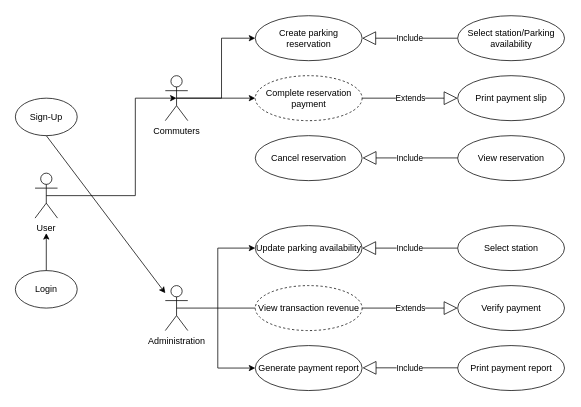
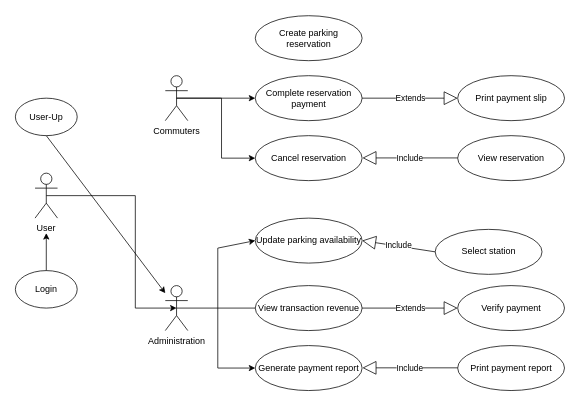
  <mxCell id="0" />
  <mxCell id="1" parent="0" />
  <mxCell id="2" value="User" style="shape=umlActor;verticalLabelPosition=bottom;verticalAlign=top;html=1;outlineConnect=0;" parent="1" vertex="1"><mxGeometry x="46.25" y="230" width="30" height="60" as="geometry" /></mxCell>
  <mxCell id="3" value="Login" style="ellipse;whiteSpace=wrap;html=1;" parent="1" vertex="1"><mxGeometry x="20" y="360" width="82.5" height="50" as="geometry" /></mxCell>
- <mxCell id="4" value="Sign-Up" style="ellipse;whiteSpace=wrap;html=1;" parent="1" vertex="1"><mxGeometry x="20" y="130" width="82.5" height="50" as="geometry" /></mxCell>
+ <mxCell id="4" value="User-Up" style="ellipse;whiteSpace=wrap;html=1;" parent="1" vertex="1"><mxGeometry x="20" y="130" width="82.5" height="50" as="geometry" /></mxCell>
  <mxCell id="5" value="" style="endArrow=classic;html=1;rounded=0;exitX=0.5;exitY=0;exitDx=0;exitDy=0;" parent="1" source="3" edge="1"><mxGeometry width="50" height="50" relative="1" as="geometry"><mxPoint x="61.25" y="350" as="sourcePoint" /><mxPoint x="61.25" y="310" as="targetPoint" /></mxGeometry></mxCell>
  <mxCell id="6" value="" style="endArrow=classic;html=1;rounded=0;exitX=0.5;exitY=1;exitDx=0;exitDy=0;" parent="1" source="4" target="12" edge="1"><mxGeometry width="50" height="50" relative="1" as="geometry"><mxPoint x="96.25" y="260" as="sourcePoint" /><mxPoint x="96.25" y="210" as="targetPoint" /></mxGeometry></mxCell>
- <mxCell id="7" style="edgeStyle=orthogonalEdgeStyle;rounded=0;orthogonalLoop=1;jettySize=auto;html=1;exitX=0.5;exitY=0.5;exitDx=0;exitDy=0;exitPerimeter=0;entryX=0;entryY=0.5;entryDx=0;entryDy=0;" parent="1" source="10" target="16" edge="1"><mxGeometry relative="1" as="geometry" /></mxCell>
  <mxCell id="8" style="edgeStyle=orthogonalEdgeStyle;rounded=0;orthogonalLoop=1;jettySize=auto;html=1;exitX=0.5;exitY=0.5;exitDx=0;exitDy=0;exitPerimeter=0;entryX=0;entryY=0.5;entryDx=0;entryDy=0;" parent="1" source="10" target="15" edge="1"><mxGeometry relative="1" as="geometry" /></mxCell>
+ <mxCell id="9" style="edgeStyle=orthogonalEdgeStyle;rounded=0;orthogonalLoop=1;jettySize=auto;html=1;exitX=0.5;exitY=0.5;exitDx=0;exitDy=0;exitPerimeter=0;entryX=0;entryY=0.5;entryDx=0;entryDy=0;" parent="1" source="10" target="14" edge="1"><mxGeometry relative="1" as="geometry" /></mxCell>
  <mxCell id="10" value="Commuters" style="shape=umlActor;verticalLabelPosition=bottom;verticalAlign=top;html=1;outlineConnect=0;" parent="1" vertex="1"><mxGeometry x="220" y="100" width="30" height="60" as="geometry" /></mxCell>
- <mxCell id="11" style="edgeStyle=orthogonalEdgeStyle;rounded=0;orthogonalLoop=1;jettySize=auto;html=1;exitX=0.5;exitY=0.5;exitDx=0;exitDy=0;exitPerimeter=0;startArrow=classic;startFill=1;endArrow=none;endFill=0;entryX=0.5;entryY=0.5;entryDx=0;entryDy=0;entryPerimeter=0;" parent="1" source="10" target="2" edge="1"><mxGeometry relative="1" as="geometry"><mxPoint x="90" y="260" as="targetPoint" /><Array as="points"><mxPoint x="180" y="130" /><mxPoint x="180" y="260" /></Array></mxGeometry></mxCell>
  <mxCell id="12" value="Administration" style="shape=umlActor;verticalLabelPosition=bottom;verticalAlign=top;html=1;outlineConnect=0;" parent="1" vertex="1"><mxGeometry x="220" y="380" width="30" height="60" as="geometry" /></mxCell>
+ <mxCell id="13" style="edgeStyle=orthogonalEdgeStyle;rounded=0;orthogonalLoop=1;jettySize=auto;html=1;exitX=0.5;exitY=0.5;exitDx=0;exitDy=0;exitPerimeter=0;startArrow=classic;startFill=1;endArrow=none;endFill=0;entryX=0.5;entryY=0.5;entryDx=0;entryDy=0;entryPerimeter=0;" parent="1" source="12" target="2" edge="1"><mxGeometry relative="1" as="geometry"><mxPoint x="100" y="250" as="targetPoint" /><Array as="points"><mxPoint x="180" y="410" /><mxPoint x="180" y="260" /></Array></mxGeometry></mxCell>
  <mxCell id="14" value="Cancel reservation" style="ellipse;whiteSpace=wrap;html=1;" parent="1" vertex="1"><mxGeometry x="340" y="180" width="142.5" height="60" as="geometry" /></mxCell>
- <mxCell id="15" value="Complete reservation payment" style="ellipse;whiteSpace=wrap;html=1;dashed=1;" parent="1" vertex="1"><mxGeometry x="340" y="100" width="142.5" height="60" as="geometry" /></mxCell>
+ <mxCell id="15" value="Complete reservation payment" style="ellipse;whiteSpace=wrap;html=1;" parent="1" vertex="1"><mxGeometry x="340" y="100" width="142.5" height="60" as="geometry" /></mxCell>
  <mxCell id="16" value="Create parking reservation" style="ellipse;whiteSpace=wrap;html=1;" parent="1" vertex="1"><mxGeometry x="340" y="20" width="142.5" height="60" as="geometry" /></mxCell>
- <mxCell id="17" value="Include" style="endArrow=block;endSize=16;endFill=0;html=1;rounded=0;exitX=0;exitY=0.5;exitDx=0;exitDy=0;entryX=1;entryY=0.5;entryDx=0;entryDy=0;" parent="1" source="18" target="16" edge="1"><mxGeometry x="0.004" width="160" relative="1" as="geometry"><mxPoint x="500" y="49.58" as="sourcePoint" /><mxPoint x="530" y="120" as="targetPoint" /><mxPoint as="offset" /></mxGeometry></mxCell>
- <mxCell id="18" value="Select station/Parking availability" style="ellipse;whiteSpace=wrap;html=1;" parent="1" vertex="1"><mxGeometry x="610" y="20" width="142.5" height="60" as="geometry" /></mxCell>
  <mxCell id="19" value="Print payment slip" style="ellipse;whiteSpace=wrap;html=1;" parent="1" vertex="1"><mxGeometry x="610" y="100" width="142.5" height="60" as="geometry" /></mxCell>
  <mxCell id="20" value="Extends" style="endArrow=block;endSize=16;endFill=0;html=1;rounded=0;exitX=1;exitY=0.5;exitDx=0;exitDy=0;" parent="1" source="15" edge="1"><mxGeometry width="160" relative="1" as="geometry"><mxPoint x="510" y="130" as="sourcePoint" /><mxPoint x="610" y="130" as="targetPoint" /></mxGeometry></mxCell>
  <mxCell id="21" value="View reservation" style="ellipse;whiteSpace=wrap;html=1;" parent="1" vertex="1"><mxGeometry x="610" y="180" width="142.5" height="60" as="geometry" /></mxCell>
  <mxCell id="22" value="Include" style="endArrow=block;endSize=16;endFill=0;html=1;rounded=0;exitX=0;exitY=0.5;exitDx=0;exitDy=0;entryX=1;entryY=0.5;entryDx=0;entryDy=0;" parent="1" edge="1"><mxGeometry x="0.004" width="160" relative="1" as="geometry"><mxPoint x="610" y="209.71" as="sourcePoint" /><mxPoint x="483" y="209.71" as="targetPoint" /><mxPoint as="offset" /></mxGeometry></mxCell>
  <mxCell id="23" value="Generate payment report" style="ellipse;whiteSpace=wrap;html=1;" parent="1" vertex="1"><mxGeometry x="340" y="460" width="142.5" height="60" as="geometry" /></mxCell>
- <mxCell id="24" value="View transaction revenue" style="ellipse;whiteSpace=wrap;html=1;dashed=1;" parent="1" vertex="1"><mxGeometry x="340" y="380" width="142.5" height="60" as="geometry" /></mxCell>
- <mxCell id="25" value="Update parking availability" style="ellipse;whiteSpace=wrap;html=1;" parent="1" vertex="1"><mxGeometry x="340" y="300" width="142.5" height="60" as="geometry" /></mxCell>
+ <mxCell id="24" value="View transaction revenue" style="ellipse;whiteSpace=wrap;html=1;" parent="1" vertex="1"><mxGeometry x="340" y="380" width="142.5" height="60" as="geometry" /></mxCell>
+ <mxCell id="25" value="Update parking availability" style="ellipse;whiteSpace=wrap;html=1;" parent="1" vertex="1"><mxGeometry x="340" y="290" width="142.5" height="60" as="geometry" /></mxCell>
  <mxCell id="26" value="Include" style="endArrow=block;endSize=16;endFill=0;html=1;rounded=0;exitX=0;exitY=0.5;exitDx=0;exitDy=0;entryX=1;entryY=0.5;entryDx=0;entryDy=0;" parent="1" source="27" target="25" edge="1"><mxGeometry x="0.004" width="160" relative="1" as="geometry"><mxPoint x="500" y="329.58" as="sourcePoint" /><mxPoint x="530" y="400" as="targetPoint" /><mxPoint as="offset" /></mxGeometry></mxCell>
- <mxCell id="27" value="Select station" style="ellipse;whiteSpace=wrap;html=1;" parent="1" vertex="1"><mxGeometry x="610" y="300" width="142.5" height="60" as="geometry" /></mxCell>
+ <mxCell id="27" value="Select station" style="ellipse;whiteSpace=wrap;html=1;" parent="1" vertex="1"><mxGeometry x="580" y="305" width="142.5" height="60" as="geometry" /></mxCell>
  <mxCell id="28" value="Verify payment" style="ellipse;whiteSpace=wrap;html=1;" parent="1" vertex="1"><mxGeometry x="610" y="380" width="142.5" height="60" as="geometry" /></mxCell>
  <mxCell id="29" value="Extends" style="endArrow=block;endSize=16;endFill=0;html=1;rounded=0;exitX=1;exitY=0.5;exitDx=0;exitDy=0;" parent="1" source="24" edge="1"><mxGeometry width="160" relative="1" as="geometry"><mxPoint x="510" y="410" as="sourcePoint" /><mxPoint x="610" y="410" as="targetPoint" /></mxGeometry></mxCell>
  <mxCell id="30" value="Print payment report" style="ellipse;whiteSpace=wrap;html=1;" parent="1" vertex="1"><mxGeometry x="610" y="460" width="142.5" height="60" as="geometry" /></mxCell>
  <mxCell id="31" value="Include" style="endArrow=block;endSize=16;endFill=0;html=1;rounded=0;exitX=0;exitY=0.5;exitDx=0;exitDy=0;entryX=1;entryY=0.5;entryDx=0;entryDy=0;" parent="1" edge="1"><mxGeometry x="0.004" width="160" relative="1" as="geometry"><mxPoint x="610" y="489.71" as="sourcePoint" /><mxPoint x="483" y="489.71" as="targetPoint" /><mxPoint as="offset" /></mxGeometry></mxCell>
  <mxCell id="32" value="" style="endArrow=none;html=1;rounded=0;exitX=0.5;exitY=0.5;exitDx=0;exitDy=0;exitPerimeter=0;entryX=0;entryY=0.5;entryDx=0;entryDy=0;" parent="1" source="12" target="24" edge="1"><mxGeometry width="50" height="50" relative="1" as="geometry"><mxPoint x="260" y="410" as="sourcePoint" /><mxPoint x="310" y="360" as="targetPoint" /></mxGeometry></mxCell>
  <mxCell id="33" value="" style="endArrow=classic;html=1;rounded=0;entryX=0;entryY=0.5;entryDx=0;entryDy=0;" parent="1" target="25" edge="1"><mxGeometry width="50" height="50" relative="1" as="geometry"><mxPoint x="290" y="410" as="sourcePoint" /><mxPoint x="320" y="310" as="targetPoint" /><Array as="points"><mxPoint x="290" y="330" /></Array></mxGeometry></mxCell>
  <mxCell id="34" value="" style="endArrow=classic;html=1;rounded=0;entryX=0;entryY=0.5;entryDx=0;entryDy=0;" parent="1" edge="1"><mxGeometry width="50" height="50" relative="1" as="geometry"><mxPoint x="290" y="410" as="sourcePoint" /><mxPoint x="340" y="490" as="targetPoint" /><Array as="points"><mxPoint x="290" y="490" /></Array></mxGeometry></mxCell>
